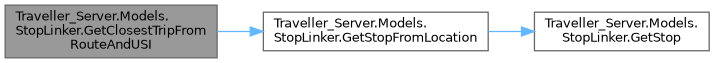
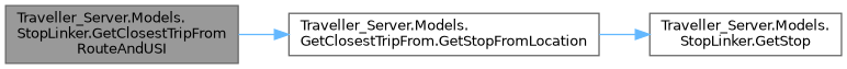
  digraph {
    rankdir=LR
    node [color=grey40 fillcolor=white fontname=Helvetica fontsize=10 shape=box style=filled]
    edge [color=steelblue1 fontname=Helvetica fontsize=10 labelfontname=Helvetica labelfontsize=10 style=solid]
    n1 [color=gray40 fillcolor=grey60 fontcolor=black height=0.2 label="Traveller_Server.Models.\lStopLinker.GetClosestTripFrom\lRouteAndUSI" width=0.4]
-   n2 [height=0.2 label="Traveller_Server.Models.\lStopLinker.GetStopFromLocation" width=0.4]
+   n2 [height=0.2 label="Traveller_Server.Models.\lGetClosestTripFrom.GetStopFromLocation" width=0.4]
    n3 [height=0.2 label="Traveller_Server.Models.\lStopLinker.GetStop" width=0.4]
    n1 -> n2
    n2 -> n3
  }
